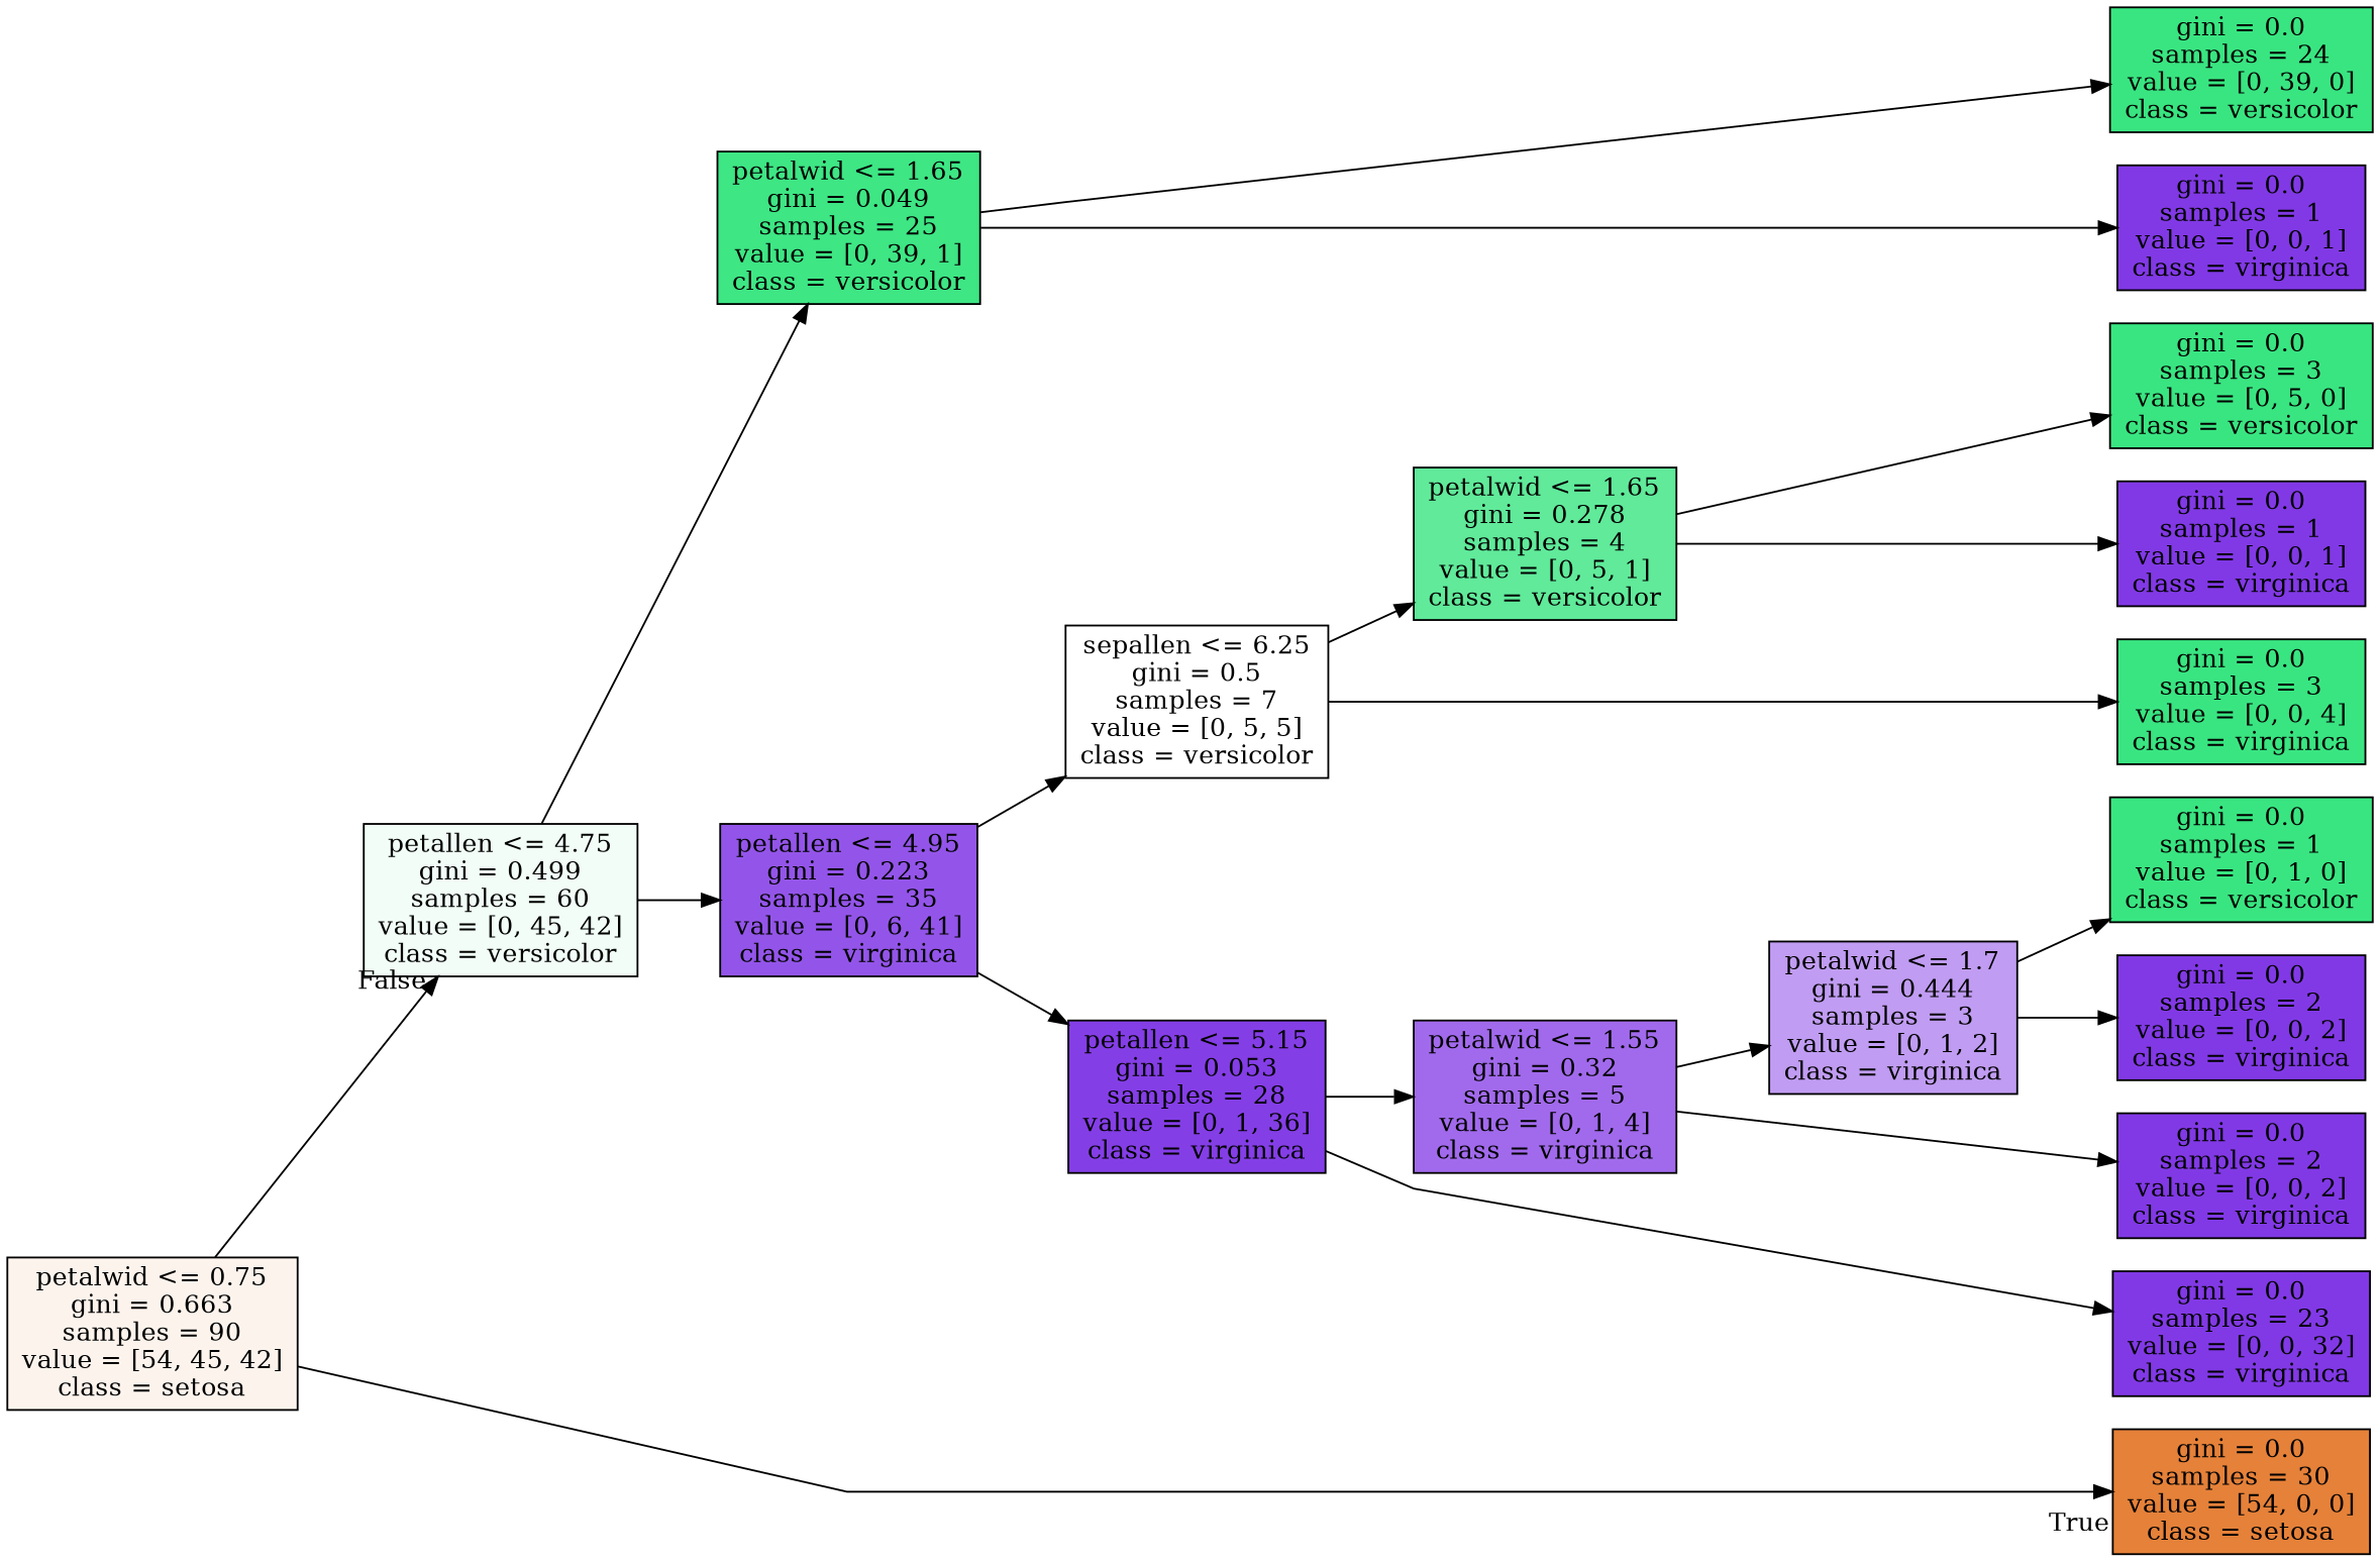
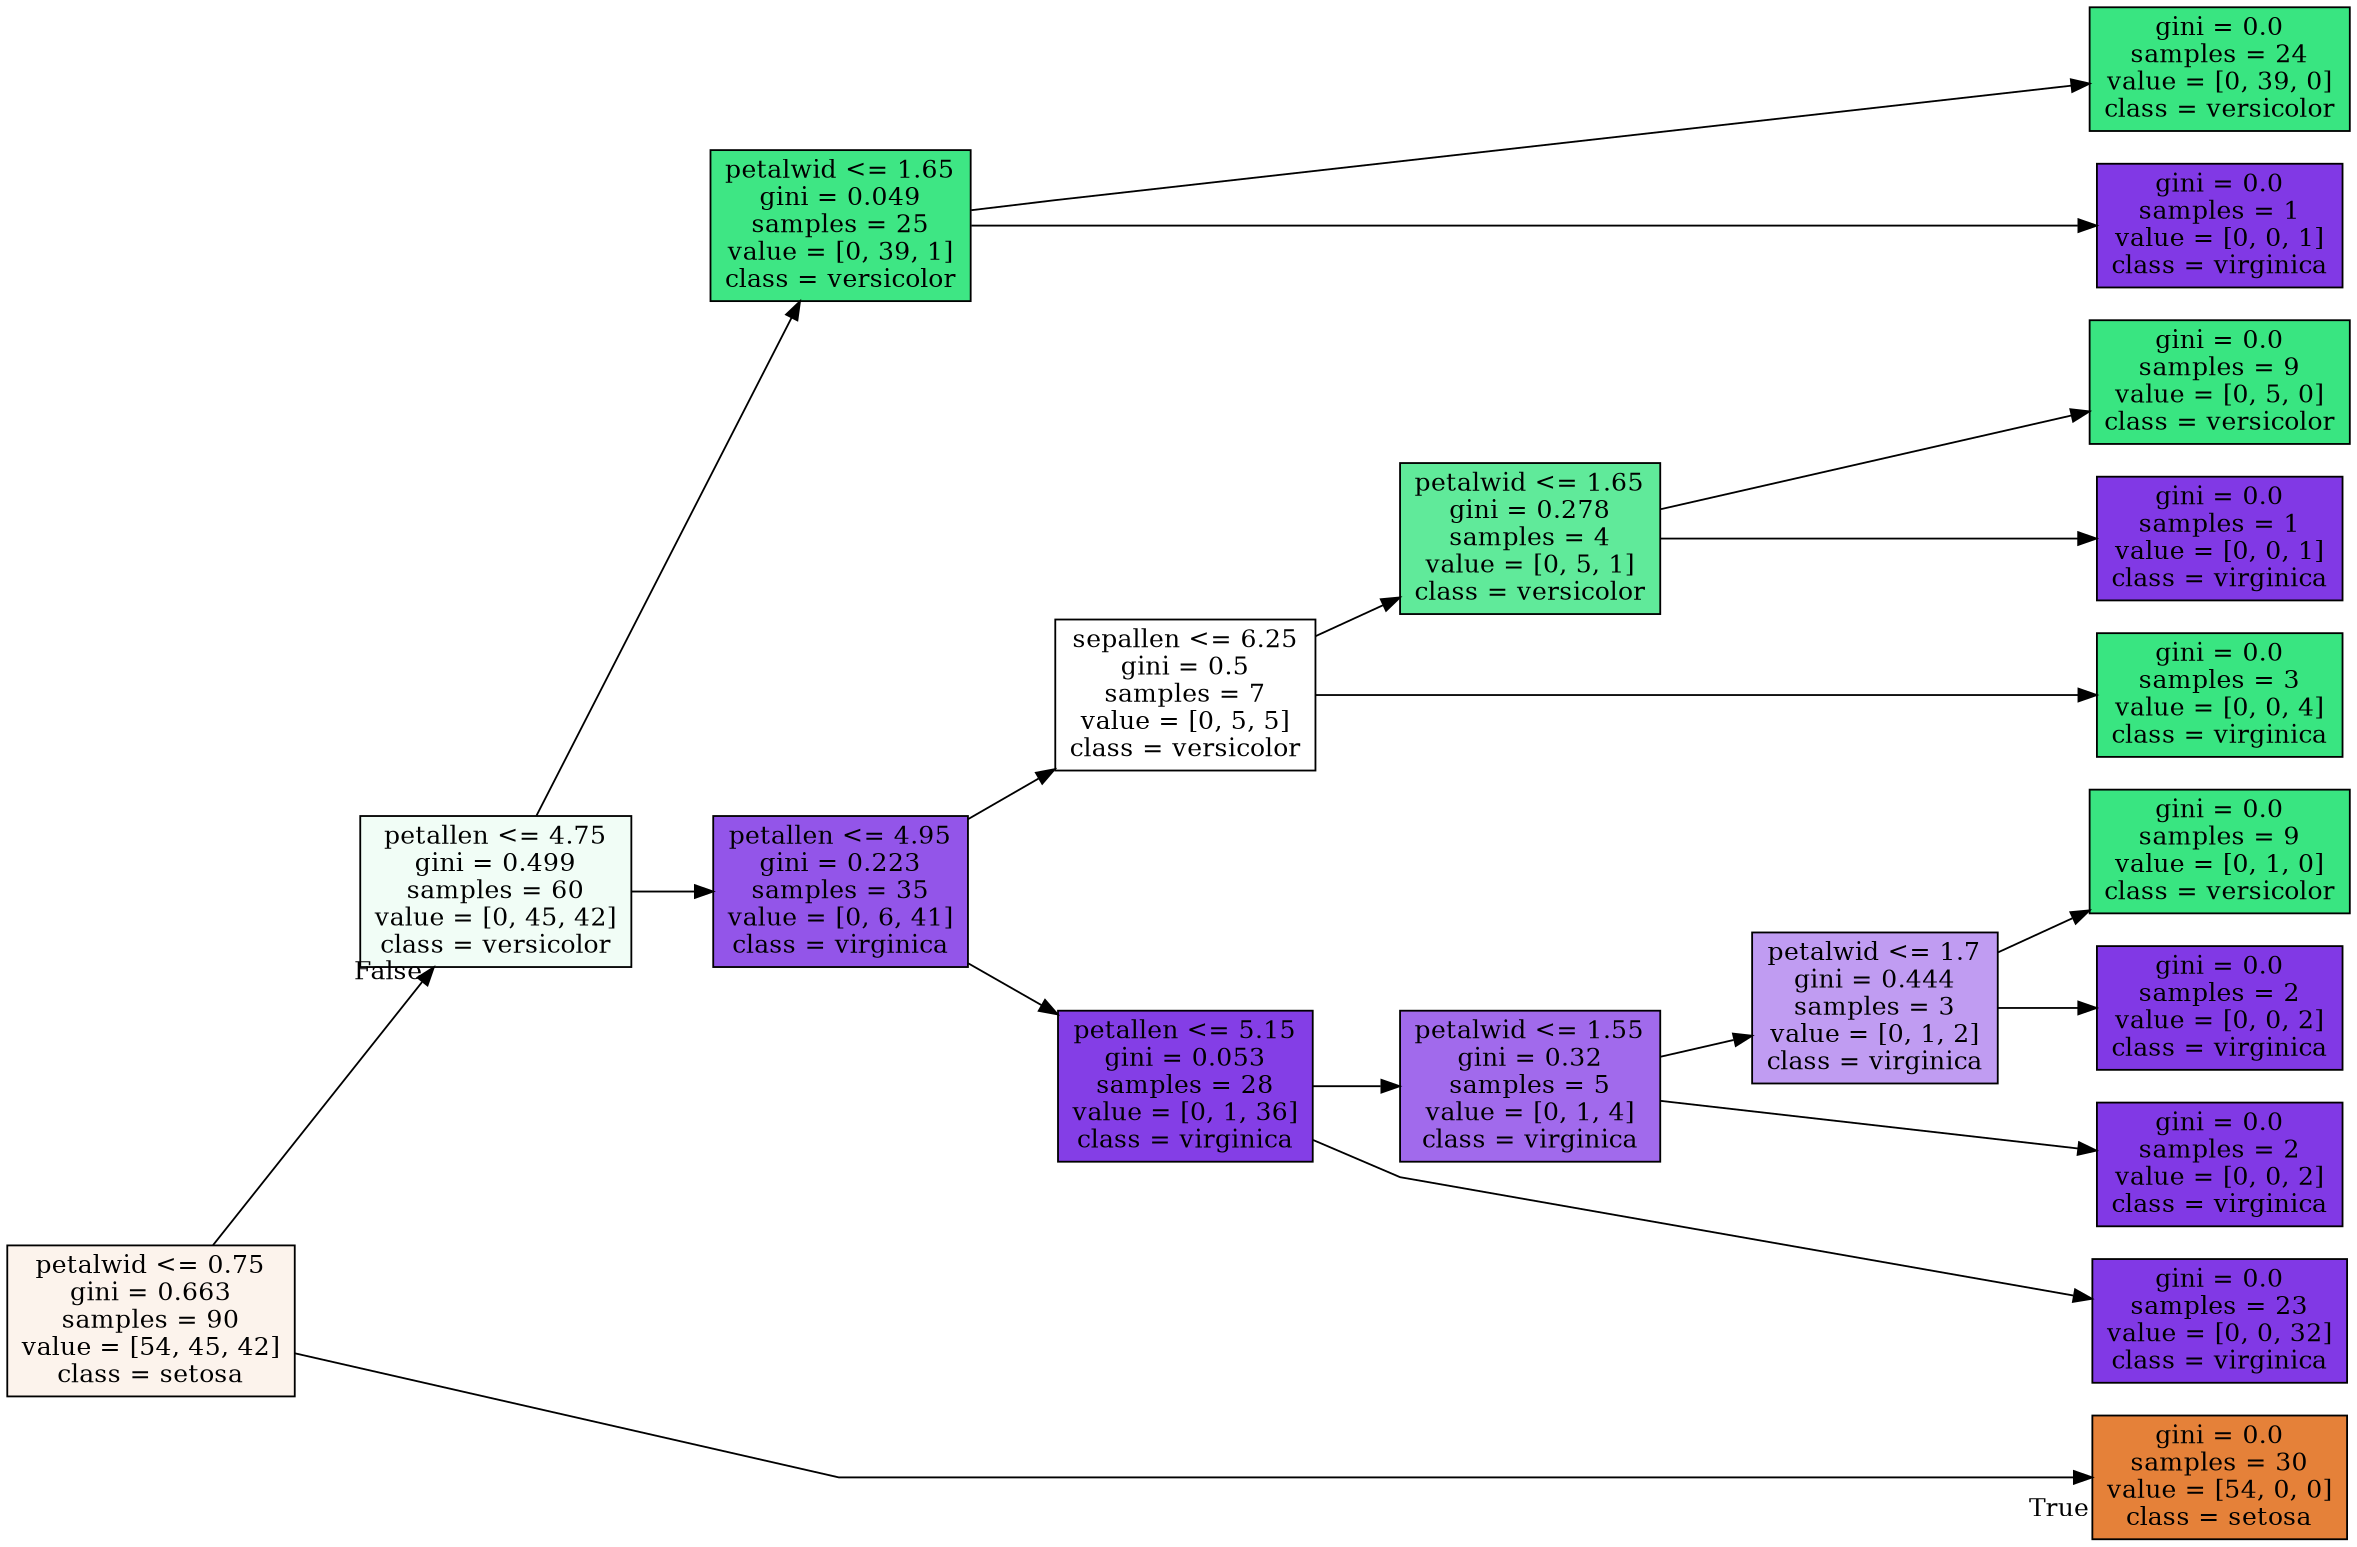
  digraph {
    rankdir=LR
    ranksep=equally
    splines=polyline
    node [color=black fillcolor="#8139e5ff" shape=box style=filled]
    n1 [fillcolor="#e5813918" label="petalwid <= 0.75\ngini = 0.663\nsamples = 90\nvalue = [54, 45, 42]\nclass = setosa"]
    n2 [fillcolor="#39e58111" label="petallen <= 4.75\ngini = 0.499\nsamples = 60\nvalue = [0, 45, 42]\nclass = versicolor"]
    n3 [fillcolor="#39e581f8" label="petalwid <= 1.65\ngini = 0.049\nsamples = 25\nvalue = [0, 39, 1]\nclass = versicolor"]
    n4 [fillcolor="#8139e5da" label="petallen <= 4.95\ngini = 0.223\nsamples = 35\nvalue = [0, 6, 41]\nclass = virginica"]
    n5 [fillcolor="#39e58100" label="sepallen <= 6.25\ngini = 0.5\nsamples = 7\nvalue = [0, 5, 5]\nclass = versicolor"]
    n6 [fillcolor="#8139e5f8" label="petallen <= 5.15\ngini = 0.053\nsamples = 28\nvalue = [0, 1, 36]\nclass = virginica"]
    n7 [fillcolor="#39e581cc" label="petalwid <= 1.65\ngini = 0.278\nsamples = 4\nvalue = [0, 5, 1]\nclass = versicolor"]
    n8 [fillcolor="#8139e5bf" label="petalwid <= 1.55\ngini = 0.32\nsamples = 5\nvalue = [0, 1, 4]\nclass = virginica"]
    n9 [fillcolor="#8139e57f" label="petalwid <= 1.7\ngini = 0.444\nsamples = 3\nvalue = [0, 1, 2]\nclass = virginica"]
    n10 [fillcolor="#e58139ff" label="gini = 0.0\nsamples = 30\nvalue = [54, 0, 0]\nclass = setosa"]
    n11 [fillcolor="#39e581ff" label="gini = 0.0\nsamples = 24\nvalue = [0, 39, 0]\nclass = versicolor"]
    n12 [label="gini = 0.0\nsamples = 1\nvalue = [0, 0, 1]\nclass = virginica"]
    n13 [fillcolor="#39e581ff" label="gini = 0.0\nsamples = 3\nvalue = [0, 0, 4]\nclass = virginica"]
-   n14 [fillcolor="#39e581ff" label="gini = 0.0\nsamples = 3\nvalue = [0, 5, 0]\nclass = versicolor"]
+   n14 [fillcolor="#39e581ff" label="gini = 0.0\nsamples = 9\nvalue = [0, 5, 0]\nclass = versicolor"]
    n15 [label="gini = 0.0\nsamples = 1\nvalue = [0, 0, 1]\nclass = virginica"]
    n16 [label="gini = 0.0\nsamples = 2\nvalue = [0, 0, 2]\nclass = virginica"]
-   n17 [fillcolor="#39e581ff" label="gini = 0.0\nsamples = 1\nvalue = [0, 1, 0]\nclass = versicolor"]
+   n17 [fillcolor="#39e581ff" label="gini = 0.0\nsamples = 9\nvalue = [0, 1, 0]\nclass = versicolor"]
    n18 [label="gini = 0.0\nsamples = 2\nvalue = [0, 0, 2]\nclass = virginica"]
    n19 [label="gini = 0.0\nsamples = 23\nvalue = [0, 0, 32]\nclass = virginica"]
    subgraph sub_1 {
      rank=same
      n1
    }
    subgraph sub_2 {
      rank=same
      n2
    }
    subgraph sub_3 {
      rank=same
      n3
      n4
    }
    subgraph sub_4 {
      rank=same
      n5
      n6
    }
    subgraph sub_5 {
      rank=same
      n7
      n8
    }
    subgraph sub_6 {
      rank=same
      n9
    }
    subgraph sub_7 {
      rank=same
      n10
      n11
      n12
      n13
      n14
      n15
      n16
      n17
      n18
      n19
    }
    n1 -> n2 [headlabel=False labelangle=-45 labeldistance=2.5]
    n1 -> n10 [headlabel=True labelangle=45 labeldistance=2.5]
    n2 -> n3
    n2 -> n4
    n3 -> n11
    n3 -> n12
    n4 -> n5
    n4 -> n6
    n5 -> n7
    n5 -> n13
    n6 -> n8
    n6 -> n19
    n7 -> n14
    n7 -> n15
    n8 -> n9
    n8 -> n16
    n9 -> n17
    n9 -> n18
  }
